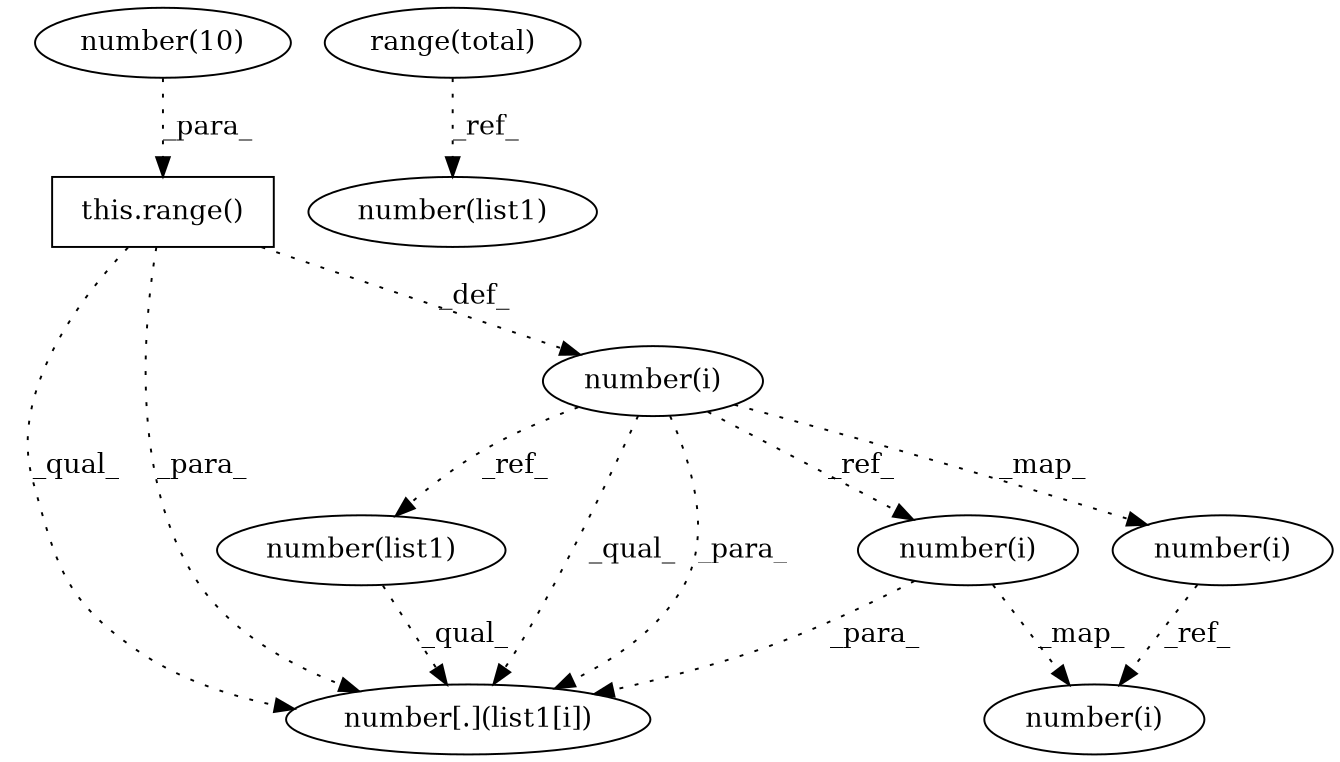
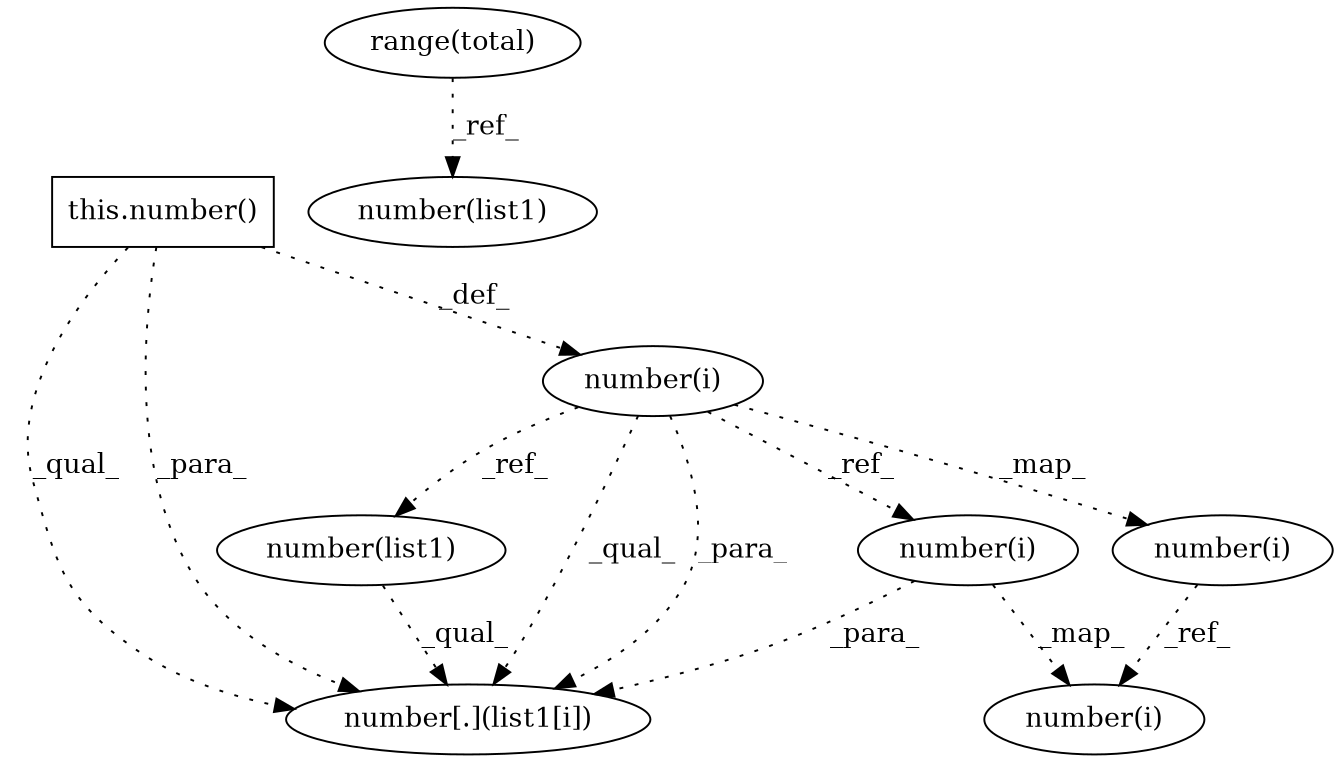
  digraph {
    node [shape=ellipse]
    edge [style=dotted]
    n1 [label="number(list1)"]
    n2 [label="number[.](list1[i])"]
-   n3 [label="this.range()" shape=box]
+   n3 [label="this.number()" shape=box]
    n4 [label="number(i)"]
    n5 [label="number(i)"]
    n6 [label="number(i)"]
    n7 [label="number(i)"]
-   n8 [label="number(10)"]
    n9 [label="range(total)"]
    n10 [label="number(list1)"]
    n1 -> n2 [label=_qual_]
    n3 -> n2 [label=_qual_]
    n3 -> n2 [label=_para_]
    n3 -> n4 [label=_def_]
    n4 -> n1 [label=_ref_]
    n4 -> n2 [label=_qual_]
    n4 -> n2 [label=_para_]
    n4 -> n5 [label=_ref_]
    n4 -> n6 [label=_map_]
    n5 -> n2 [label=_para_]
    n5 -> n7 [label=_map_]
    n6 -> n7 [label=_ref_]
-   n8 -> n3 [label=_para_]
    n9 -> n10 [label=_ref_]
  }
